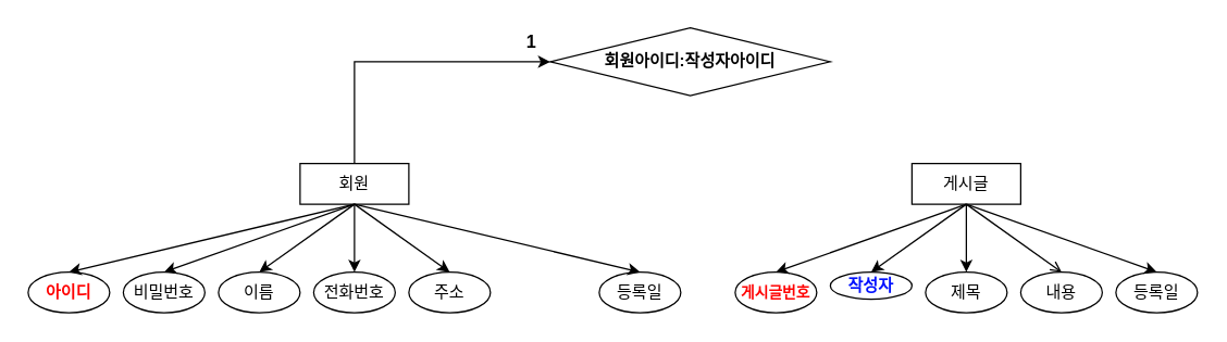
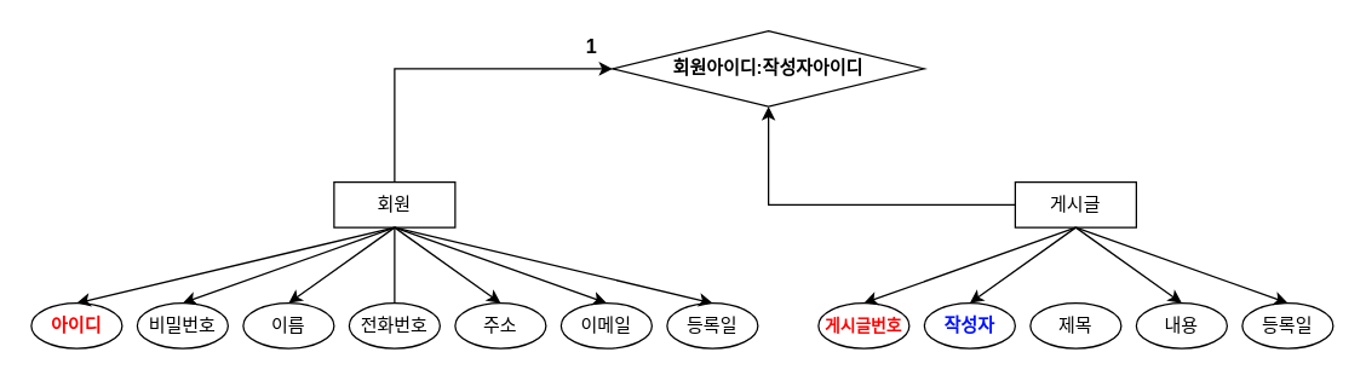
  <mxCell id="0" />
  <mxCell id="1" parent="0" />
  <mxCell id="2" value="회원아이디:작성자아이디" style="rhombus;whiteSpace=wrap;html=1;fontStyle=1" vertex="1" parent="1"><mxGeometry x="404" y="20" width="206" height="50" as="geometry" /></mxCell>
- <mxCell id="3" value="" style="edgeStyle=orthogonalEdgeStyle;rounded=0;orthogonalLoop=1;jettySize=auto;html=1;" edge="1" parent="1" source="5" target="9"><mxGeometry relative="1" as="geometry" /></mxCell>
+ <mxCell id="3" value="" style="edgeStyle=orthogonalEdgeStyle;rounded=0;orthogonalLoop=1;jettySize=auto;html=1;endArrow=none;" edge="1" parent="1" source="5" target="9"><mxGeometry relative="1" as="geometry" /></mxCell>
  <mxCell id="4" value="1" style="edgeStyle=orthogonalEdgeStyle;rounded=0;orthogonalLoop=1;jettySize=auto;html=1;entryX=0;entryY=0.5;entryDx=0;entryDy=0;fontSize=13;fontStyle=1" edge="1" parent="1" source="5" target="2"><mxGeometry x="0.872" y="15" relative="1" as="geometry"><mxPoint x="390" y="40" as="targetPoint" /><Array as="points"><mxPoint x="260" y="45" /></Array><mxPoint as="offset" /></mxGeometry></mxCell>
  <mxCell id="5" value="회원" style="rounded=0;whiteSpace=wrap;html=1;" vertex="1" parent="1"><mxGeometry x="220" y="120" width="80" height="30" as="geometry" /></mxCell>
  <mxCell id="6" value="아이디" style="ellipse;whiteSpace=wrap;html=1;fontColor=#ff0000;fontStyle=1" vertex="1" parent="1"><mxGeometry x="20" y="200" width="60" height="30" as="geometry" /></mxCell>
  <mxCell id="7" value="비밀번호" style="ellipse;whiteSpace=wrap;html=1;" vertex="1" parent="1"><mxGeometry x="90" y="200" width="60" height="30" as="geometry" /></mxCell>
  <mxCell id="8" value="이름" style="ellipse;whiteSpace=wrap;html=1;" vertex="1" parent="1"><mxGeometry x="160" y="200" width="60" height="30" as="geometry" /></mxCell>
  <mxCell id="9" value="전화번호" style="ellipse;whiteSpace=wrap;html=1;" vertex="1" parent="1"><mxGeometry x="230" y="200" width="60" height="30" as="geometry" /></mxCell>
  <mxCell id="10" value="주소" style="ellipse;whiteSpace=wrap;html=1;" vertex="1" parent="1"><mxGeometry x="300" y="200" width="60" height="30" as="geometry" /></mxCell>
+ <mxCell id="11" value="이메일" style="ellipse;whiteSpace=wrap;html=1;" vertex="1" parent="1"><mxGeometry x="370" y="200" width="60" height="30" as="geometry" /></mxCell>
  <mxCell id="12" value="등록일" style="ellipse;whiteSpace=wrap;html=1;" vertex="1" parent="1"><mxGeometry x="440" y="200" width="60" height="30" as="geometry" /></mxCell>
  <mxCell id="13" value="" style="endArrow=classic;html=1;rounded=0;exitX=0.5;exitY=1;exitDx=0;exitDy=0;entryX=0.5;entryY=0;entryDx=0;entryDy=0;" edge="1" parent="1" source="5" target="6"><mxGeometry width="50" height="50" relative="1" as="geometry"><mxPoint x="380" y="290" as="sourcePoint" /><mxPoint x="430" y="240" as="targetPoint" /></mxGeometry></mxCell>
  <mxCell id="14" value="" style="endArrow=classic;html=1;rounded=0;exitX=0.5;exitY=1;exitDx=0;exitDy=0;entryX=0.5;entryY=0;entryDx=0;entryDy=0;" edge="1" parent="1" source="5" target="7"><mxGeometry width="50" height="50" relative="1" as="geometry"><mxPoint x="380" y="290" as="sourcePoint" /><mxPoint x="430" y="240" as="targetPoint" /></mxGeometry></mxCell>
  <mxCell id="15" value="" style="endArrow=classic;html=1;rounded=0;exitX=0.5;exitY=1;exitDx=0;exitDy=0;entryX=0.5;entryY=0;entryDx=0;entryDy=0;" edge="1" parent="1" source="5" target="8"><mxGeometry width="50" height="50" relative="1" as="geometry"><mxPoint x="200" y="330" as="sourcePoint" /><mxPoint x="250" y="280" as="targetPoint" /></mxGeometry></mxCell>
  <mxCell id="16" value="" style="endArrow=classic;html=1;rounded=0;exitX=0.5;exitY=1;exitDx=0;exitDy=0;entryX=0.5;entryY=0;entryDx=0;entryDy=0;" edge="1" parent="1" source="5" target="12"><mxGeometry width="50" height="50" relative="1" as="geometry"><mxPoint x="380" y="290" as="sourcePoint" /><mxPoint x="430" y="240" as="targetPoint" /></mxGeometry></mxCell>
+ <mxCell id="17" value="" style="endArrow=classic;html=1;rounded=0;exitX=0.5;exitY=1;exitDx=0;exitDy=0;entryX=0.5;entryY=0;entryDx=0;entryDy=0;" edge="1" parent="1" source="5" target="11"><mxGeometry width="50" height="50" relative="1" as="geometry"><mxPoint x="380" y="290" as="sourcePoint" /><mxPoint x="430" y="240" as="targetPoint" /></mxGeometry></mxCell>
  <mxCell id="18" value="" style="endArrow=classic;html=1;rounded=0;exitX=0.5;exitY=1;exitDx=0;exitDy=0;entryX=0.5;entryY=0;entryDx=0;entryDy=0;" edge="1" parent="1" source="5" target="10"><mxGeometry width="50" height="50" relative="1" as="geometry"><mxPoint x="380" y="290" as="sourcePoint" /><mxPoint x="430" y="240" as="targetPoint" /></mxGeometry></mxCell>
- <mxCell id="19" value="" style="edgeStyle=orthogonalEdgeStyle;rounded=0;orthogonalLoop=1;jettySize=auto;html=1;" edge="1" source="20" target="23" parent="1"><mxGeometry relative="1" as="geometry" /></mxCell>
+ <mxCell id="19" value="" style="edgeStyle=orthogonalEdgeStyle;rounded=0;orthogonalLoop=1;jettySize=auto;html=1;" edge="1" source="20" target="2" parent="1"><mxGeometry relative="1" as="geometry" /></mxCell>
  <mxCell id="20" value="게시글" style="rounded=0;whiteSpace=wrap;html=1;" vertex="1" parent="1"><mxGeometry x="670" y="120" width="80" height="30" as="geometry" /></mxCell>
  <mxCell id="21" value="게시글번호" style="ellipse;whiteSpace=wrap;html=1;fontSize=11;fontColor=#ff0000;fontStyle=1" vertex="1" parent="1"><mxGeometry x="540" y="200" width="60" height="30" as="geometry" /></mxCell>
- <mxCell id="22" value="작성자" style="ellipse;whiteSpace=wrap;html=1;fontColor=#0011ff;fontStyle=1" vertex="1" parent="1"><mxGeometry x="610" y="200" width="60" height="20" as="geometry" /></mxCell>
+ <mxCell id="22" value="작성자" style="ellipse;whiteSpace=wrap;html=1;fontColor=#0011ff;fontStyle=1" vertex="1" parent="1"><mxGeometry x="610" y="200" width="60" height="30" as="geometry" /></mxCell>
  <mxCell id="23" value="제목" style="ellipse;whiteSpace=wrap;html=1;" vertex="1" parent="1"><mxGeometry x="680" y="200" width="60" height="30" as="geometry" /></mxCell>
  <mxCell id="24" value="내용" style="ellipse;whiteSpace=wrap;html=1;" vertex="1" parent="1"><mxGeometry x="750" y="200" width="60" height="30" as="geometry" /></mxCell>
  <mxCell id="25" value="등록일" style="ellipse;whiteSpace=wrap;html=1;" vertex="1" parent="1"><mxGeometry x="820" y="200" width="60" height="30" as="geometry" /></mxCell>
  <mxCell id="26" value="" style="endArrow=classic;html=1;rounded=0;exitX=0.5;exitY=1;exitDx=0;exitDy=0;entryX=0.5;entryY=0;entryDx=0;entryDy=0;" edge="1" source="20" target="21" parent="1"><mxGeometry width="50" height="50" relative="1" as="geometry"><mxPoint x="830" y="290" as="sourcePoint" /><mxPoint x="880" y="240" as="targetPoint" /></mxGeometry></mxCell>
  <mxCell id="27" value="" style="endArrow=classic;html=1;rounded=0;exitX=0.5;exitY=1;exitDx=0;exitDy=0;entryX=0.5;entryY=0;entryDx=0;entryDy=0;" edge="1" source="20" target="22" parent="1"><mxGeometry width="50" height="50" relative="1" as="geometry"><mxPoint x="650" y="330" as="sourcePoint" /><mxPoint x="700" y="280" as="targetPoint" /></mxGeometry></mxCell>
  <mxCell id="28" value="" style="endArrow=classic;html=1;rounded=0;exitX=0.5;exitY=1;exitDx=0;exitDy=0;entryX=0.5;entryY=0;entryDx=0;entryDy=0;" edge="1" source="20" target="25" parent="1"><mxGeometry width="50" height="50" relative="1" as="geometry"><mxPoint x="830" y="290" as="sourcePoint" /><mxPoint x="880" y="240" as="targetPoint" /></mxGeometry></mxCell>
- <mxCell id="29" value="" style="endArrow=open;html=1;rounded=0;exitX=0.5;exitY=1;exitDx=0;exitDy=0;entryX=0.5;entryY=0;entryDx=0;entryDy=0;" edge="1" source="20" target="24" parent="1"><mxGeometry width="50" height="50" relative="1" as="geometry"><mxPoint x="830" y="290" as="sourcePoint" /><mxPoint x="880" y="240" as="targetPoint" /></mxGeometry></mxCell>
+ <mxCell id="29" value="" style="endArrow=classic;html=1;rounded=0;exitX=0.5;exitY=1;exitDx=0;exitDy=0;entryX=0.5;entryY=0;entryDx=0;entryDy=0;" edge="1" source="20" target="24" parent="1"><mxGeometry width="50" height="50" relative="1" as="geometry"><mxPoint x="830" y="290" as="sourcePoint" /><mxPoint x="880" y="240" as="targetPoint" /></mxGeometry></mxCell>
